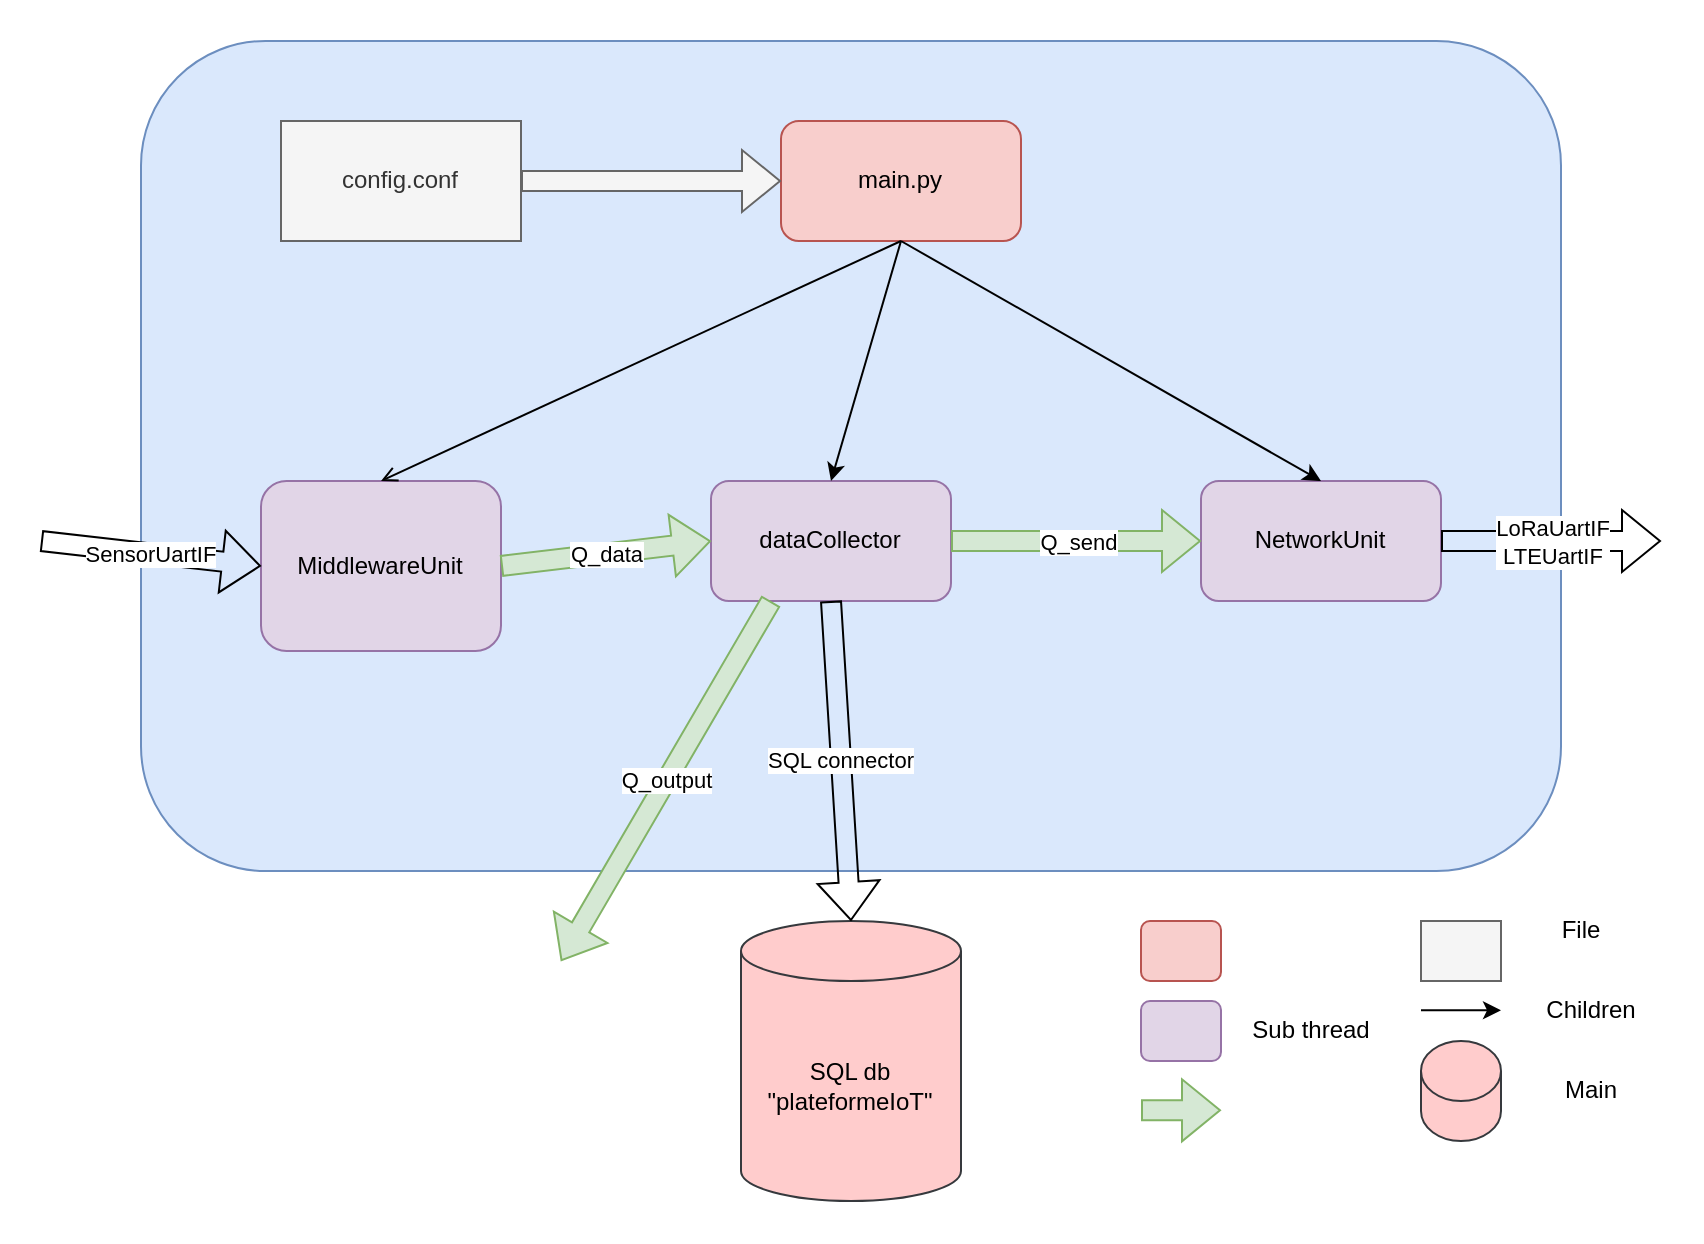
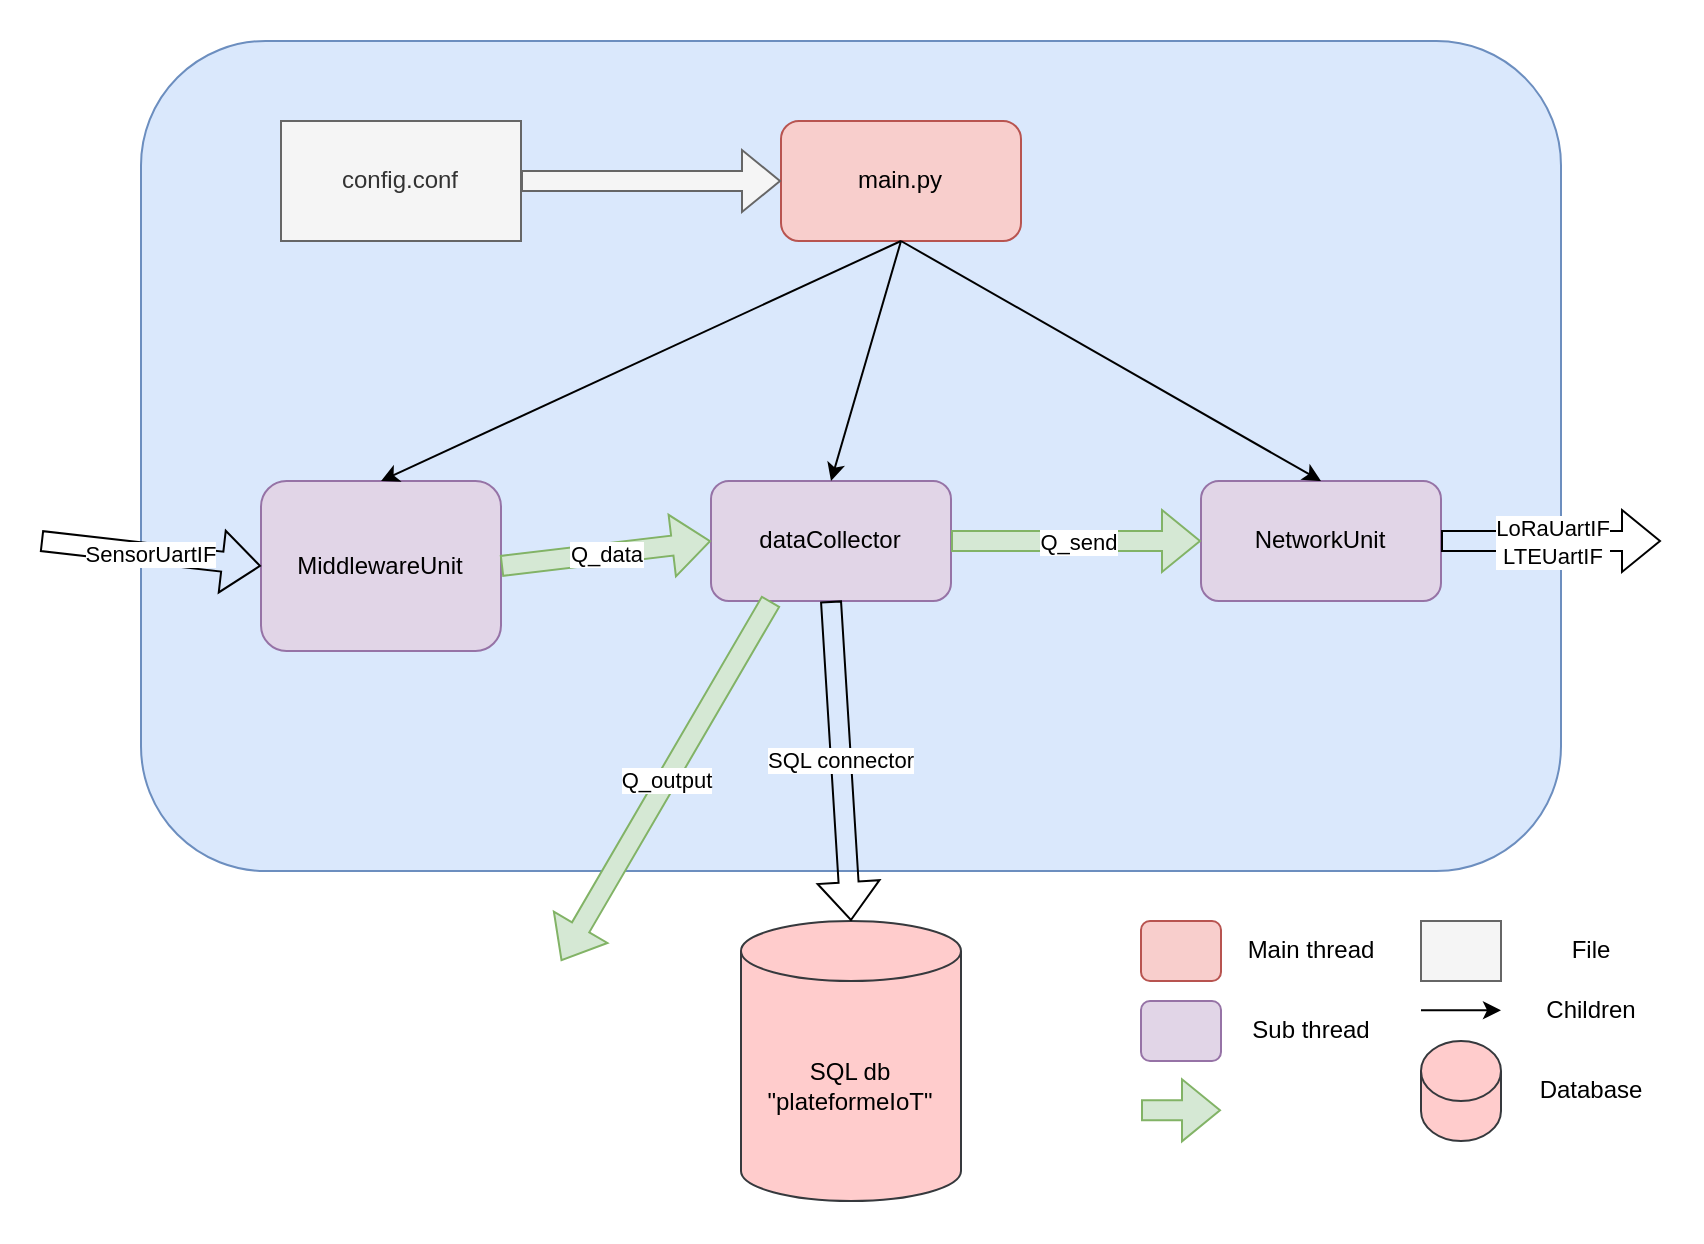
  <mxCell id="0" />
  <mxCell id="1" parent="0" />
  <mxCell id="2" value="" style="rounded=1;whiteSpace=wrap;html=1;fillColor=#dae8fc;strokeColor=#6c8ebf;" vertex="1" parent="1"><mxGeometry x="70" y="20" width="710" height="415" as="geometry" /></mxCell>
  <mxCell id="3" value="main.py" style="rounded=1;whiteSpace=wrap;html=1;fillColor=#f8cecc;strokeColor=#b85450;" vertex="1" parent="1"><mxGeometry x="390" y="60" width="120" height="60" as="geometry" /></mxCell>
  <mxCell id="4" value="MiddlewareUnit" style="rounded=1;whiteSpace=wrap;html=1;fillColor=#e1d5e7;strokeColor=#9673a6;" vertex="1" parent="1"><mxGeometry x="130" y="240" width="120" height="85" as="geometry" /></mxCell>
  <mxCell id="5" value="dataCollector" style="rounded=1;whiteSpace=wrap;html=1;fillColor=#e1d5e7;strokeColor=#9673a6;" vertex="1" parent="1"><mxGeometry x="355" y="240" width="120" height="60" as="geometry" /></mxCell>
  <mxCell id="6" value="NetworkUnit" style="rounded=1;whiteSpace=wrap;html=1;fillColor=#e1d5e7;strokeColor=#9673a6;" vertex="1" parent="1"><mxGeometry x="600" y="240" width="120" height="60" as="geometry" /></mxCell>
  <mxCell id="7" value="config.conf" style="rounded=0;whiteSpace=wrap;html=1;fillColor=#f5f5f5;fontColor=#333333;strokeColor=#666666;" vertex="1" parent="1"><mxGeometry x="140" y="60" width="120" height="60" as="geometry" /></mxCell>
  <mxCell id="8" value="&lt;div&gt;SQL db&lt;/div&gt;&lt;div&gt;&quot;plateformeIoT&quot;&lt;br&gt;&lt;/div&gt;" style="shape=cylinder3;whiteSpace=wrap;html=1;boundedLbl=1;backgroundOutline=1;size=15;fillColor=#ffcccc;strokeColor=#36393d;" vertex="1" parent="1"><mxGeometry x="370" y="460" width="110" height="140" as="geometry" /></mxCell>
  <mxCell id="9" value="" style="shape=flexArrow;endArrow=classic;html=1;rounded=0;exitX=1;exitY=0.5;exitDx=0;exitDy=0;entryX=0;entryY=0.5;entryDx=0;entryDy=0;fillColor=#d5e8d4;strokeColor=#82b366;" edge="1" parent="1" source="4" target="5"><mxGeometry width="50" height="50" relative="1" as="geometry"><mxPoint x="400" y="320" as="sourcePoint" /><mxPoint x="360" y="270" as="targetPoint" /></mxGeometry></mxCell>
  <mxCell id="10" value="Q_data" style="edgeLabel;html=1;align=center;verticalAlign=middle;resizable=0;points=[];" vertex="1" connectable="0" parent="9"><mxGeometry relative="1" as="geometry"><mxPoint as="offset" /></mxGeometry></mxCell>
  <mxCell id="11" value="" style="shape=flexArrow;endArrow=classic;html=1;rounded=0;exitX=1;exitY=0.5;exitDx=0;exitDy=0;entryX=0;entryY=0.5;entryDx=0;entryDy=0;fillColor=#d5e8d4;strokeColor=#82b366;" edge="1" parent="1" source="5" target="6"><mxGeometry width="50" height="50" relative="1" as="geometry"><mxPoint x="400" y="320" as="sourcePoint" /><mxPoint x="450" y="270" as="targetPoint" /></mxGeometry></mxCell>
  <mxCell id="12" value="Q_send" style="edgeLabel;html=1;align=center;verticalAlign=middle;resizable=0;points=[];" vertex="1" connectable="0" parent="11"><mxGeometry relative="1" as="geometry"><mxPoint as="offset" /></mxGeometry></mxCell>
  <mxCell id="13" value="" style="endArrow=classic;html=1;rounded=0;exitX=0.5;exitY=1;exitDx=0;exitDy=0;entryX=0.5;entryY=0;entryDx=0;entryDy=0;" edge="1" parent="1" source="3" target="5"><mxGeometry width="50" height="50" relative="1" as="geometry"><mxPoint x="400" y="320" as="sourcePoint" /><mxPoint x="450" y="270" as="targetPoint" /></mxGeometry></mxCell>
  <mxCell id="14" value="" style="endArrow=classic;html=1;rounded=0;exitX=0.5;exitY=1;exitDx=0;exitDy=0;entryX=0.5;entryY=0;entryDx=0;entryDy=0;" edge="1" parent="1" source="3" target="6"><mxGeometry width="50" height="50" relative="1" as="geometry"><mxPoint x="400" y="320" as="sourcePoint" /><mxPoint x="450" y="270" as="targetPoint" /></mxGeometry></mxCell>
- <mxCell id="15" value="" style="endArrow=open;html=1;rounded=0;entryX=0.5;entryY=0;entryDx=0;entryDy=0;exitX=0.5;exitY=1;exitDx=0;exitDy=0;" edge="1" parent="1" source="3" target="4"><mxGeometry width="50" height="50" relative="1" as="geometry"><mxPoint x="400" y="320" as="sourcePoint" /><mxPoint x="450" y="270" as="targetPoint" /></mxGeometry></mxCell>
+ <mxCell id="15" value="" style="endArrow=classic;html=1;rounded=0;entryX=0.5;entryY=0;entryDx=0;entryDy=0;exitX=0.5;exitY=1;exitDx=0;exitDy=0;" edge="1" parent="1" source="3" target="4"><mxGeometry width="50" height="50" relative="1" as="geometry"><mxPoint x="400" y="320" as="sourcePoint" /><mxPoint x="450" y="270" as="targetPoint" /></mxGeometry></mxCell>
  <mxCell id="16" value="" style="shape=flexArrow;endArrow=classic;html=1;rounded=0;exitX=1;exitY=0.5;exitDx=0;exitDy=0;entryX=0;entryY=0.5;entryDx=0;entryDy=0;fillColor=#f5f5f5;strokeColor=#666666;" edge="1" parent="1" source="7" target="3"><mxGeometry width="50" height="50" relative="1" as="geometry"><mxPoint x="400" y="320" as="sourcePoint" /><mxPoint x="450" y="270" as="targetPoint" /></mxGeometry></mxCell>
  <mxCell id="17" value="" style="shape=flexArrow;endArrow=classic;html=1;rounded=0;exitX=0.5;exitY=1;exitDx=0;exitDy=0;entryX=0.5;entryY=0;entryDx=0;entryDy=0;entryPerimeter=0;" edge="1" parent="1" source="5" target="8"><mxGeometry width="50" height="50" relative="1" as="geometry"><mxPoint x="400" y="320" as="sourcePoint" /><mxPoint x="450" y="270" as="targetPoint" /></mxGeometry></mxCell>
  <mxCell id="18" value="SQL connector" style="edgeLabel;html=1;align=center;verticalAlign=middle;resizable=0;points=[];" vertex="1" connectable="0" parent="17"><mxGeometry relative="1" as="geometry"><mxPoint as="offset" /></mxGeometry></mxCell>
  <mxCell id="19" value="" style="shape=flexArrow;endArrow=classic;html=1;rounded=0;exitX=0.25;exitY=1;exitDx=0;exitDy=0;fillColor=#d5e8d4;strokeColor=#82b366;" edge="1" parent="1" source="5"><mxGeometry width="50" height="50" relative="1" as="geometry"><mxPoint x="400" y="320" as="sourcePoint" /><mxPoint x="280" y="480" as="targetPoint" /></mxGeometry></mxCell>
  <mxCell id="20" value="Q_output" style="edgeLabel;html=1;align=center;verticalAlign=middle;resizable=0;points=[];" vertex="1" connectable="0" parent="19"><mxGeometry relative="1" as="geometry"><mxPoint as="offset" /></mxGeometry></mxCell>
  <mxCell id="21" value="" style="shape=flexArrow;endArrow=classic;html=1;rounded=0;exitX=1;exitY=0.5;exitDx=0;exitDy=0;" edge="1" parent="1" source="6"><mxGeometry width="50" height="50" relative="1" as="geometry"><mxPoint x="400" y="320" as="sourcePoint" /><mxPoint x="830" y="270" as="targetPoint" /></mxGeometry></mxCell>
  <mxCell id="22" value="&lt;div&gt;LoRaUartIF&lt;/div&gt;&lt;div&gt;LTEUartIF&lt;br&gt;&lt;/div&gt;" style="edgeLabel;html=1;align=center;verticalAlign=middle;resizable=0;points=[];" vertex="1" connectable="0" parent="21"><mxGeometry relative="1" as="geometry"><mxPoint as="offset" /></mxGeometry></mxCell>
  <mxCell id="23" value="" style="shape=flexArrow;endArrow=classic;html=1;rounded=0;entryX=0;entryY=0.5;entryDx=0;entryDy=0;" edge="1" parent="1" target="4"><mxGeometry width="50" height="50" relative="1" as="geometry"><mxPoint x="20" y="270" as="sourcePoint" /><mxPoint x="450" y="270" as="targetPoint" /></mxGeometry></mxCell>
  <mxCell id="24" value="SensorUartIF" style="edgeLabel;html=1;align=center;verticalAlign=middle;resizable=0;points=[];" vertex="1" connectable="0" parent="23"><mxGeometry relative="1" as="geometry"><mxPoint as="offset" /></mxGeometry></mxCell>
  <mxCell id="25" value="" style="rounded=1;whiteSpace=wrap;html=1;fillColor=#e1d5e7;strokeColor=#9673a6;" vertex="1" parent="1"><mxGeometry x="570" y="500" width="40" height="30" as="geometry" /></mxCell>
  <mxCell id="26" value="" style="rounded=1;whiteSpace=wrap;html=1;fillColor=#f8cecc;strokeColor=#b85450;" vertex="1" parent="1"><mxGeometry x="570" y="460" width="40" height="30" as="geometry" /></mxCell>
  <mxCell id="27" value="" style="shape=flexArrow;endArrow=classic;html=1;rounded=0;exitX=1;exitY=0.5;exitDx=0;exitDy=0;fillColor=#d5e8d4;strokeColor=#82b366;" edge="1" parent="1"><mxGeometry width="50" height="50" relative="1" as="geometry"><mxPoint x="570" y="554.66" as="sourcePoint" /><mxPoint x="610" y="554.66" as="targetPoint" /></mxGeometry></mxCell>
  <mxCell id="28" value="" style="rounded=0;whiteSpace=wrap;html=1;fillColor=#f5f5f5;fontColor=#333333;strokeColor=#666666;" vertex="1" parent="1"><mxGeometry x="710" y="460" width="40" height="30" as="geometry" /></mxCell>
  <mxCell id="29" value="" style="endArrow=classic;html=1;rounded=0;" edge="1" parent="1"><mxGeometry width="50" height="50" relative="1" as="geometry"><mxPoint x="710" y="504.66" as="sourcePoint" /><mxPoint x="750" y="504.66" as="targetPoint" /></mxGeometry></mxCell>
+ <mxCell id="30" value="Main thread" style="text;html=1;align=center;verticalAlign=middle;resizable=0;points=[];autosize=1;strokeColor=none;fillColor=none;" vertex="1" parent="1"><mxGeometry x="610" y="460" width="90" height="30" as="geometry" /></mxCell>
  <mxCell id="31" value="Sub thread" style="text;html=1;align=center;verticalAlign=middle;resizable=0;points=[];autosize=1;strokeColor=none;fillColor=none;" vertex="1" parent="1"><mxGeometry x="615" y="500" width="80" height="30" as="geometry" /></mxCell>
- <mxCell id="32" value="File" style="text;html=1;align=center;verticalAlign=middle;resizable=0;points=[];autosize=1;strokeColor=none;fillColor=none;" vertex="1" parent="1"><mxGeometry x="770" y="450" width="40" height="30" as="geometry" /></mxCell>
+ <mxCell id="32" value="File" style="text;html=1;align=center;verticalAlign=middle;resizable=0;points=[];autosize=1;strokeColor=none;fillColor=none;" vertex="1" parent="1"><mxGeometry x="775" y="460" width="40" height="30" as="geometry" /></mxCell>
  <mxCell id="33" value="Children" style="text;html=1;align=center;verticalAlign=middle;resizable=0;points=[];autosize=1;strokeColor=none;fillColor=none;" vertex="1" parent="1"><mxGeometry x="760" y="490" width="70" height="30" as="geometry" /></mxCell>
  <mxCell id="34" value="" style="shape=cylinder3;whiteSpace=wrap;html=1;boundedLbl=1;backgroundOutline=1;size=15;fillColor=#ffcccc;strokeColor=#36393d;" vertex="1" parent="1"><mxGeometry x="710" y="520" width="40" height="50" as="geometry" /></mxCell>
- <mxCell id="35" value="Main" style="text;html=1;align=center;verticalAlign=middle;resizable=0;points=[];autosize=1;strokeColor=none;fillColor=none;" vertex="1" parent="1"><mxGeometry x="760" y="530" width="70" height="30" as="geometry" /></mxCell>
+ <mxCell id="35" value="Database" style="text;html=1;align=center;verticalAlign=middle;resizable=0;points=[];autosize=1;strokeColor=none;fillColor=none;" vertex="1" parent="1"><mxGeometry x="760" y="530" width="70" height="30" as="geometry" /></mxCell>
